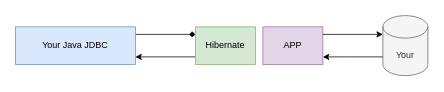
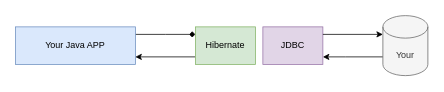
  <mxCell id="0" />
  <mxCell id="1" parent="0" />
  <mxCell id="2" style="edgeStyle=orthogonalEdgeStyle;rounded=0;orthogonalLoop=1;jettySize=auto;html=1;endArrow=diamond;" edge="1" parent="1" source="3" target="5"><mxGeometry relative="1" as="geometry"><Array as="points"><mxPoint x="220" y="45" /><mxPoint x="220" y="45" /></Array></mxGeometry></mxCell>
- <mxCell id="3" value="Your Java JDBC" style="rounded=0;whiteSpace=wrap;html=1;fillColor=#dae8fc;strokeColor=#6c8ebf;" vertex="1" parent="1"><mxGeometry x="20" y="35" width="160" height="50" as="geometry" /></mxCell>
+ <mxCell id="3" value="Your Java APP" style="rounded=0;whiteSpace=wrap;html=1;fillColor=#dae8fc;strokeColor=#6c8ebf;" vertex="1" parent="1"><mxGeometry x="20" y="35" width="160" height="50" as="geometry" /></mxCell>
  <mxCell id="4" style="edgeStyle=orthogonalEdgeStyle;rounded=0;orthogonalLoop=1;jettySize=auto;html=1;" edge="1" parent="1"><mxGeometry relative="1" as="geometry"><mxPoint x="260" y="75" as="sourcePoint" /><mxPoint x="180" y="75" as="targetPoint" /></mxGeometry></mxCell>
  <mxCell id="5" value="Hibernate" style="rounded=0;whiteSpace=wrap;html=1;fillColor=#d5e8d4;strokeColor=#82b366;" vertex="1" parent="1"><mxGeometry x="260" y="35" width="80" height="50" as="geometry" /></mxCell>
  <mxCell id="6" style="edgeStyle=orthogonalEdgeStyle;rounded=0;orthogonalLoop=1;jettySize=auto;html=1;" edge="1" parent="1" source="7" target="8"><mxGeometry relative="1" as="geometry"><Array as="points"><mxPoint x="460" y="75" /><mxPoint x="460" y="75" /></Array></mxGeometry></mxCell>
  <mxCell id="7" value="Your" style="shape=cylinder3;whiteSpace=wrap;html=1;boundedLbl=1;backgroundOutline=1;size=15;fillColor=#f5f5f5;fontColor=#333333;strokeColor=#666666;" vertex="1" parent="1"><mxGeometry x="510" y="20" width="60" height="80" as="geometry" /></mxCell>
- <mxCell id="8" value="APP" style="rounded=0;whiteSpace=wrap;html=1;fillColor=#e1d5e7;strokeColor=#9673a6;" vertex="1" parent="1"><mxGeometry x="350" y="35" width="80" height="50" as="geometry" /></mxCell>
+ <mxCell id="8" value="JDBC" style="rounded=0;whiteSpace=wrap;html=1;fillColor=#e1d5e7;strokeColor=#9673a6;" vertex="1" parent="1"><mxGeometry x="350" y="35" width="80" height="50" as="geometry" /></mxCell>
  <mxCell id="9" style="edgeStyle=orthogonalEdgeStyle;rounded=0;orthogonalLoop=1;jettySize=auto;html=1;entryX=0;entryY=0.5;entryDx=0;entryDy=0;entryPerimeter=0;" edge="1" parent="1"><mxGeometry relative="1" as="geometry"><mxPoint x="430" y="45" as="sourcePoint" /><mxPoint x="510" y="45" as="targetPoint" /></mxGeometry></mxCell>
